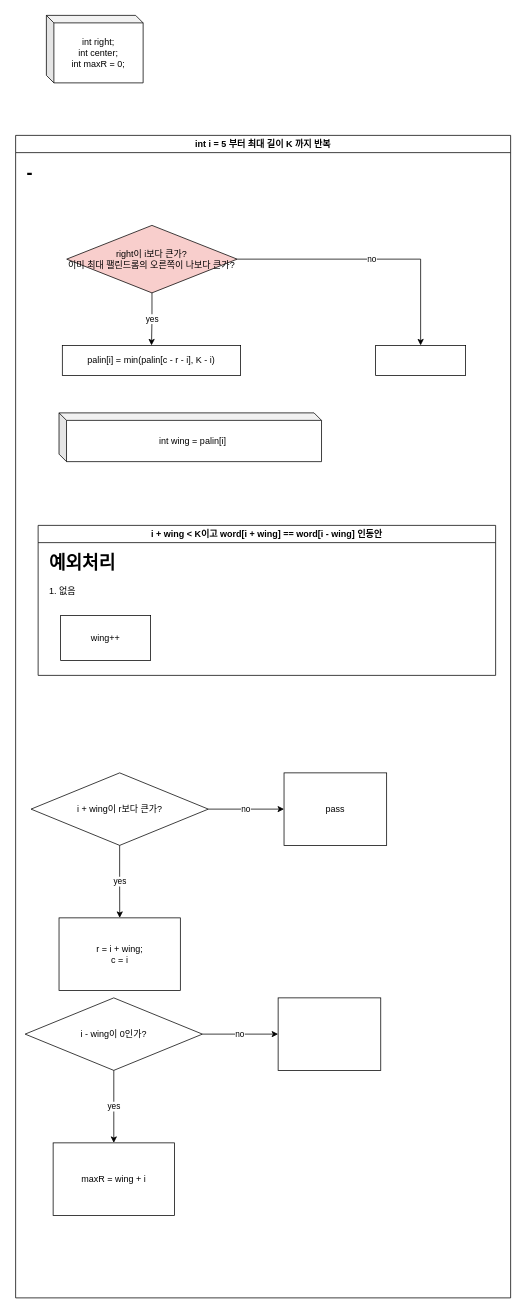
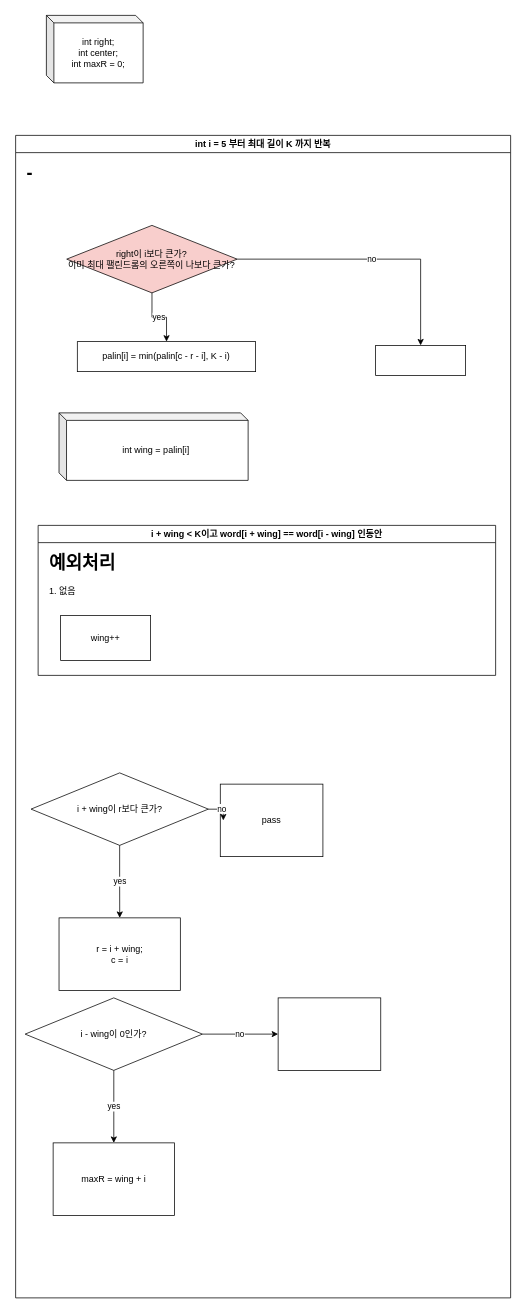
  <mxCell id="0" />
  <mxCell id="1" parent="0" />
  <mxCell id="2" value="int right;&lt;br&gt;int center;&lt;br&gt;int maxR = 0;" style="shape=cube;whiteSpace=wrap;html=1;boundedLbl=1;backgroundOutline=1;darkOpacity=0.05;darkOpacity2=0.1;size=10;" vertex="1" parent="1"><mxGeometry x="61" y="20" width="129" height="90" as="geometry" /></mxCell>
  <mxCell id="3" value="int i = 5 부터 최대 길이 K 까지 반복" style="swimlane;whiteSpace=wrap;html=1;" vertex="1" parent="1"><mxGeometry x="20" y="180" width="660" height="1550" as="geometry" /></mxCell>
  <mxCell id="4" value="&lt;h1&gt;-&lt;/h1&gt;" style="text;html=1;strokeColor=none;fillColor=none;spacing=5;spacingTop=-20;whiteSpace=wrap;overflow=hidden;rounded=0;" vertex="1" parent="3"><mxGeometry x="10" y="30" width="386" height="120" as="geometry" /></mxCell>
  <mxCell id="5" value="right이 i보다 큰가?&lt;br&gt;이미 최대 팰린드롬의 오른쪽이 나보다 큰가?" style="rhombus;whiteSpace=wrap;html=1;fillColor=#f8cecc;" vertex="1" parent="3"><mxGeometry x="68.118" y="120" width="227.256" height="90.0" as="geometry" /></mxCell>
- <mxCell id="6" value="palin[i] = min(palin[c - r - i], K - i)" style="whiteSpace=wrap;html=1;rounded=0;" vertex="1" parent="3"><mxGeometry x="62.25" y="280" width="237.75" height="40" as="geometry" /></mxCell>
+ <mxCell id="6" value="palin[i] = min(palin[c - r - i], K - i)" style="whiteSpace=wrap;html=1;rounded=0;" vertex="1" parent="3"><mxGeometry x="82.25" y="275" width="237.75" height="40" as="geometry" /></mxCell>
  <mxCell id="7" value="yes" style="edgeStyle=orthogonalEdgeStyle;rounded=0;orthogonalLoop=1;jettySize=auto;html=1;" edge="1" parent="3" source="5" target="6"><mxGeometry relative="1" as="geometry" /></mxCell>
  <mxCell id="8" value="" style="whiteSpace=wrap;html=1;rounded=0;" vertex="1" parent="3"><mxGeometry x="480" y="280" width="120" height="40" as="geometry" /></mxCell>
  <mxCell id="9" value="no" style="edgeStyle=orthogonalEdgeStyle;rounded=0;orthogonalLoop=1;jettySize=auto;html=1;" edge="1" parent="3" source="5" target="8"><mxGeometry relative="1" as="geometry" /></mxCell>
  <mxCell id="10" value="i + wing &amp;lt; K이고 word[i + wing] == word[i - wing] 인동안" style="swimlane;whiteSpace=wrap;html=1;" vertex="1" parent="3"><mxGeometry x="30" y="520" width="610" height="200" as="geometry" /></mxCell>
  <mxCell id="11" value="&lt;h1&gt;예외처리&lt;/h1&gt;&lt;p&gt;1. 없음&lt;/p&gt;" style="text;html=1;strokeColor=none;fillColor=none;spacing=5;spacingTop=-20;whiteSpace=wrap;overflow=hidden;rounded=0;" vertex="1" parent="10"><mxGeometry x="10" y="30" width="386" height="120" as="geometry" /></mxCell>
  <mxCell id="12" value="wing++" style="rounded=0;whiteSpace=wrap;html=1;" vertex="1" parent="10"><mxGeometry x="30" y="120" width="120" height="60" as="geometry" /></mxCell>
- <mxCell id="13" value="int wing = palin[i]&amp;nbsp;" style="shape=cube;whiteSpace=wrap;html=1;boundedLbl=1;backgroundOutline=1;darkOpacity=0.05;darkOpacity2=0.1;size=10;" vertex="1" parent="3"><mxGeometry x="57.87" y="370" width="350" height="65" as="geometry" /></mxCell>
+ <mxCell id="13" value="int wing = palin[i]&amp;nbsp;" style="shape=cube;whiteSpace=wrap;html=1;boundedLbl=1;backgroundOutline=1;darkOpacity=0.05;darkOpacity2=0.1;size=10;" vertex="1" parent="3"><mxGeometry x="57.87" y="370" width="252.13" height="90" as="geometry" /></mxCell>
  <mxCell id="14" value="" style="group" vertex="1" connectable="0" parent="3"><mxGeometry x="57.87" y="850" width="436.85" height="290" as="geometry" /></mxCell>
  <mxCell id="15" value="i + wing이 r보다 큰가?" style="rhombus;whiteSpace=wrap;html=1;" vertex="1" parent="14"><mxGeometry x="-37.322" width="236.373" height="96.667" as="geometry" /></mxCell>
  <mxCell id="16" value="r = i + wing;&lt;br&gt;c = i" style="whiteSpace=wrap;html=1;rounded=0;" vertex="1" parent="14"><mxGeometry y="193.333" width="161.729" height="96.667" as="geometry" /></mxCell>
  <mxCell id="17" value="yes" style="edgeStyle=orthogonalEdgeStyle;rounded=0;orthogonalLoop=1;jettySize=auto;html=1;" edge="1" parent="14" source="15" target="16"><mxGeometry relative="1" as="geometry" /></mxCell>
- <mxCell id="18" value="pass" style="whiteSpace=wrap;html=1;rounded=0;" vertex="1" parent="14"><mxGeometry x="300.003" width="136.847" height="96.667" as="geometry" /></mxCell>
+ <mxCell id="18" value="pass" style="whiteSpace=wrap;html=1;rounded=0;" vertex="1" parent="14"><mxGeometry x="215.003" y="15" width="136.847" height="96.667" as="geometry" /></mxCell>
  <mxCell id="19" value="no" style="edgeStyle=orthogonalEdgeStyle;rounded=0;orthogonalLoop=1;jettySize=auto;html=1;" edge="1" parent="14" source="15" target="18"><mxGeometry relative="1" as="geometry" /></mxCell>
  <mxCell id="20" value="" style="group" vertex="1" connectable="0" parent="3"><mxGeometry x="50" y="1150" width="436.85" height="290" as="geometry" /></mxCell>
  <mxCell id="21" value="i - wing이 0인가?" style="rhombus;whiteSpace=wrap;html=1;" vertex="1" parent="20"><mxGeometry x="-37.322" width="236.373" height="96.667" as="geometry" /></mxCell>
  <mxCell id="22" value="maxR = wing + i" style="whiteSpace=wrap;html=1;rounded=0;" vertex="1" parent="20"><mxGeometry y="193.333" width="161.729" height="96.667" as="geometry" /></mxCell>
  <mxCell id="23" value="yes" style="edgeStyle=orthogonalEdgeStyle;rounded=0;orthogonalLoop=1;jettySize=auto;html=1;" edge="1" parent="20" source="21" target="22"><mxGeometry relative="1" as="geometry" /></mxCell>
  <mxCell id="24" value="" style="whiteSpace=wrap;html=1;rounded=0;" vertex="1" parent="20"><mxGeometry x="300.003" width="136.847" height="96.667" as="geometry" /></mxCell>
  <mxCell id="25" value="no" style="edgeStyle=orthogonalEdgeStyle;rounded=0;orthogonalLoop=1;jettySize=auto;html=1;" edge="1" parent="20" source="21" target="24"><mxGeometry relative="1" as="geometry" /></mxCell>
